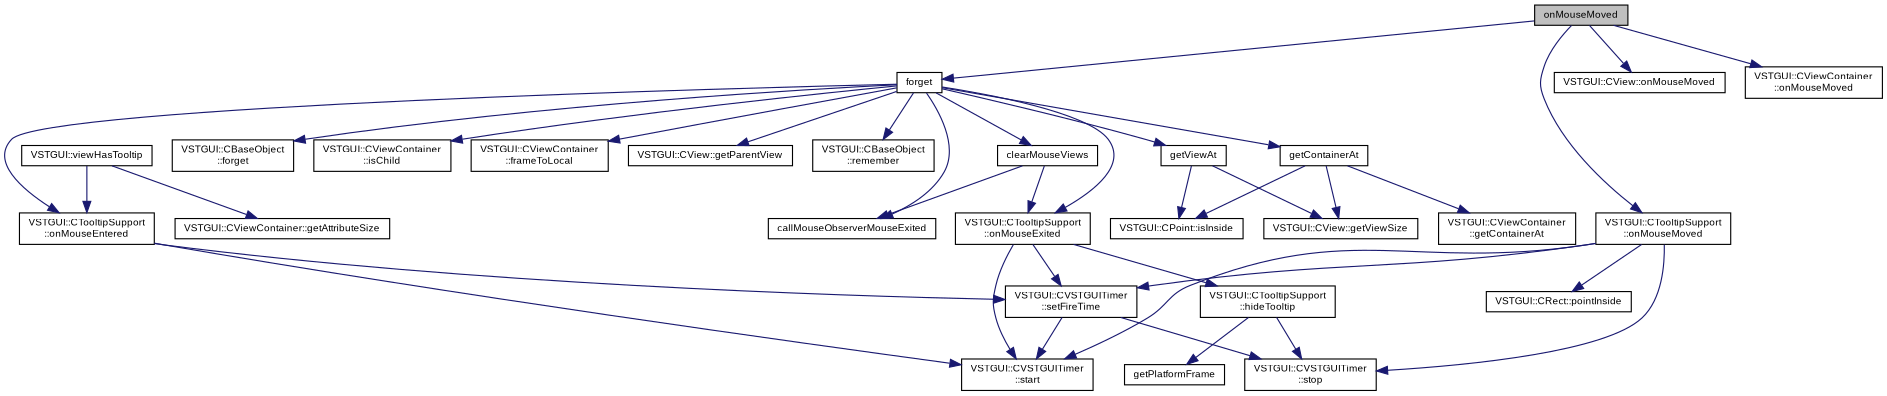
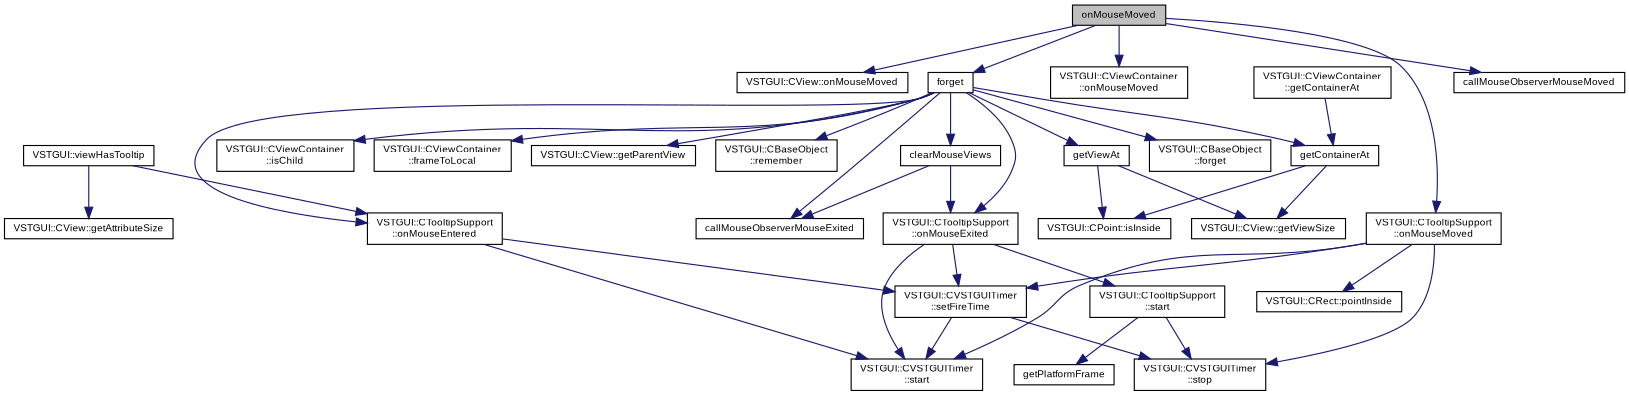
  digraph {
    rankdir=TB
    node [color=black fontname=Arial fontsize=9 shape=record]
    edge [color=midnightblue fontname=Arial fontsize=9 labelfontname=Arial labelfontsize=9 style=solid]
    n1 [fillcolor=grey75 fontcolor=black height=0.2 label=onMouseMoved style=filled width=0.4]
    n2 [height=0.2 label="VSTGUI::CTooltipSupport\l::onMouseMoved" width=0.4]
    n3 [height=0.2 label=forget width=0.4]
+   n4 [height=0.2 label=callMouseObserverMouseMoved width=0.4]
    n5 [height=0.2 label="VSTGUI::CView::onMouseMoved" width=0.4]
    n6 [height=0.2 label="VSTGUI::CViewContainer\l::onMouseMoved" width=0.4]
    n7 [height=0.2 label="VSTGUI::CRect::pointInside" width=0.4]
    n8 [height=0.2 label="VSTGUI::CVSTGUITimer\l::stop" width=0.4]
    n9 [height=0.2 label="VSTGUI::CVSTGUITimer\l::start" width=0.4]
    n10 [height=0.2 label="VSTGUI::CVSTGUITimer\l::setFireTime" width=0.4]
    n11 [height=0.2 label=getViewAt width=0.4]
    n12 [height=0.2 label=getContainerAt width=0.4]
    n13 [height=0.2 label="VSTGUI::CTooltipSupport\l::onMouseExited" width=0.4]
    n14 [height=0.2 label="VSTGUI::CTooltipSupport\l::onMouseEntered" width=0.4]
    n15 [height=0.2 label=clearMouseViews width=0.4]
    n16 [height=0.2 label=callMouseObserverMouseExited width=0.4]
    n17 [height=0.2 label="VSTGUI::CBaseObject\l::forget" width=0.4]
    n18 [height=0.2 label="VSTGUI::CViewContainer\l::isChild" width=0.4]
    n19 [height=0.2 label="VSTGUI::CViewContainer\l::frameToLocal" width=0.4]
    n20 [height=0.2 label="VSTGUI::CView::getParentView" width=0.4]
    n21 [height=0.2 label="VSTGUI::CBaseObject\l::remember" width=0.4]
    n22 [height=0.2 label="VSTGUI::CPoint::isInside" width=0.4]
    n23 [height=0.2 label="VSTGUI::CView::getViewSize" width=0.4]
    n24 [height=0.2 label="VSTGUI::CViewContainer\l::getContainerAt" width=0.4]
-   n25 [height=0.2 label="VSTGUI::CTooltipSupport\l::hideTooltip" width=0.4]
+   n25 [height=0.2 label="VSTGUI::CTooltipSupport\l::start" width=0.4]
    n26 [height=0.2 label=getPlatformFrame width=0.4]
    n27 [height=0.2 label="VSTGUI::viewHasTooltip" width=0.4]
-   n28 [height=0.2 label="VSTGUI::CViewContainer::getAttributeSize" width=0.4]
+   n28 [height=0.2 label="VSTGUI::CView::getAttributeSize" width=0.4]
    n1 -> n2
    n1 -> n3
+   n1 -> n4
    n1 -> n5
    n1 -> n6
    n2 -> n7
    n2 -> n8
    n2 -> n9
    n2 -> n10
    n3 -> n11
    n3 -> n12
    n3 -> n13
    n3 -> n14
    n3 -> n15
    n3 -> n16
    n3 -> n17
    n3 -> n18
    n3 -> n19
    n3 -> n20
    n3 -> n21
    n10 -> n8
    n10 -> n9
    n11 -> n22
    n11 -> n23
    n12 -> n22
    n12 -> n23
-   n12 -> n24
+   n24 -> n12
    n13 -> n9
    n13 -> n10
    n13 -> n25
    n14 -> n9
    n14 -> n10
    n15 -> n13
    n15 -> n16
    n25 -> n8
    n25 -> n26
    n27 -> n14
    n27 -> n28
  }
